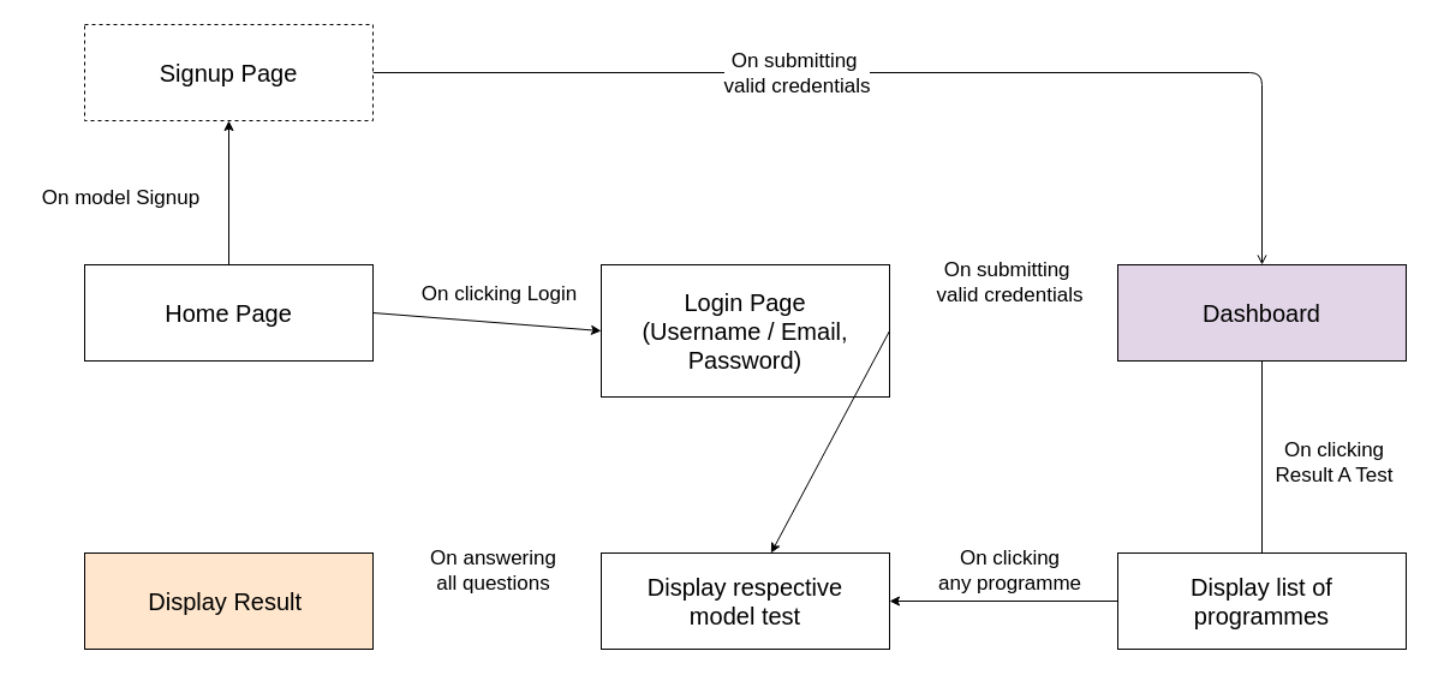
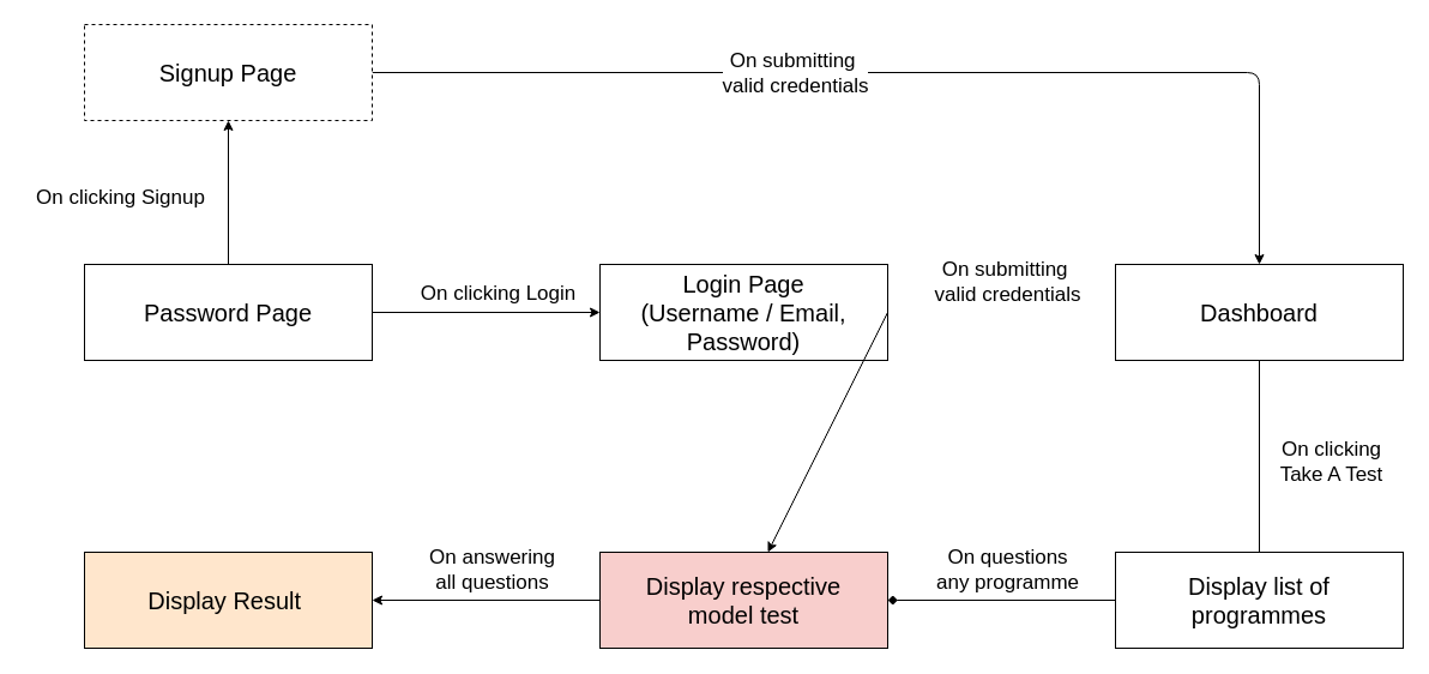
  <mxCell id="0" />
  <mxCell id="1" parent="0" />
- <mxCell id="2" value="&lt;font style=&quot;font-size: 20px;&quot;&gt;Login Page&lt;br&gt;(Username / Email, Password)&lt;br&gt;&lt;/font&gt;" style="rounded=0;whiteSpace=wrap;html=1;" parent="1" vertex="1"><mxGeometry x="500" y="220" width="240" height="110" as="geometry" /></mxCell>
+ <mxCell id="2" value="&lt;font style=&quot;font-size: 20px;&quot;&gt;Login Page&lt;br&gt;(Username / Email, Password)&lt;br&gt;&lt;/font&gt;" style="rounded=0;whiteSpace=wrap;html=1;" parent="1" vertex="1"><mxGeometry x="500" y="220" width="240" height="80" as="geometry" /></mxCell>
  <mxCell id="3" value="" style="endArrow=classic;html=1;rounded=0;exitX=1;exitY=0.5;exitDx=0;exitDy=0;entryX=0;entryY=0.5;entryDx=0;entryDy=0;" parent="1" source="14" target="2" edge="1"><mxGeometry width="50" height="50" relative="1" as="geometry"><mxPoint x="310" y="260" as="sourcePoint" /><mxPoint x="510" y="340" as="targetPoint" /></mxGeometry></mxCell>
  <mxCell id="4" value="&lt;font style=&quot;font-size: 17px;&quot;&gt;On clicking Login&lt;/font&gt;" style="text;html=1;align=center;verticalAlign=middle;resizable=0;points=[];autosize=1;strokeColor=none;fillColor=none;" parent="1" vertex="1"><mxGeometry x="340" y="230" width="150" height="30" as="geometry" /></mxCell>
  <mxCell id="5" value="" style="endArrow=classic;html=1;rounded=0;exitX=1;exitY=0.5;exitDx=0;exitDy=0;" parent="1" source="2" target="12" edge="1"><mxGeometry width="50" height="50" relative="1" as="geometry"><mxPoint x="740" y="260" as="sourcePoint" /><mxPoint x="930" y="260" as="targetPoint" /></mxGeometry></mxCell>
- <mxCell id="6" value="&lt;font style=&quot;font-size: 20px;&quot;&gt;Dashboard&lt;br&gt;&lt;/font&gt;" style="rounded=0;whiteSpace=wrap;html=1;fillColor=#e1d5e7;" parent="1" vertex="1"><mxGeometry x="930" y="220" width="240" height="80" as="geometry" /></mxCell>
+ <mxCell id="6" value="&lt;font style=&quot;font-size: 20px;&quot;&gt;Dashboard&lt;br&gt;&lt;/font&gt;" style="rounded=0;whiteSpace=wrap;html=1;" parent="1" vertex="1"><mxGeometry x="930" y="220" width="240" height="80" as="geometry" /></mxCell>
  <mxCell id="7" value="&lt;font style=&quot;font-size: 17px;&quot;&gt;On submitting&amp;nbsp;&lt;br&gt;valid credentials&lt;br&gt;&lt;/font&gt;" style="text;html=1;align=center;verticalAlign=middle;resizable=0;points=[];autosize=1;strokeColor=none;fillColor=none;" parent="1" vertex="1"><mxGeometry x="770" y="210" width="140" height="50" as="geometry" /></mxCell>
  <mxCell id="8" value="" style="endArrow=none;html=1;rounded=0;exitX=0.5;exitY=1;exitDx=0;exitDy=0;entryX=0.5;entryY=0;entryDx=0;entryDy=0;" parent="1" source="6" target="9" edge="1"><mxGeometry width="50" height="50" relative="1" as="geometry"><mxPoint x="860" y="470" as="sourcePoint" /><mxPoint x="1050" y="460" as="targetPoint" /></mxGeometry></mxCell>
  <mxCell id="9" value="&lt;font style=&quot;font-size: 20px;&quot;&gt;Display list of&lt;br&gt;programmes&lt;br&gt;&lt;/font&gt;" style="rounded=0;whiteSpace=wrap;html=1;" parent="1" vertex="1"><mxGeometry x="930" y="460" width="240" height="80" as="geometry" /></mxCell>
- <mxCell id="10" value="&lt;font style=&quot;font-size: 17px;&quot;&gt;On clicking&lt;br&gt;Result A Test&lt;br&gt;&lt;/font&gt;" style="text;html=1;align=center;verticalAlign=middle;resizable=0;points=[];autosize=1;strokeColor=none;fillColor=none;" parent="1" vertex="1"><mxGeometry x="1060" y="360" width="100" height="50" as="geometry" /></mxCell>
- <mxCell id="11" value="" style="endArrow=classic;html=1;rounded=0;exitX=0;exitY=0.5;exitDx=0;exitDy=0;entryX=1;entryY=0.5;entryDx=0;entryDy=0;" parent="1" source="9" target="12" edge="1"><mxGeometry width="50" height="50" relative="1" as="geometry"><mxPoint x="1049.29" y="540" as="sourcePoint" /><mxPoint x="1049" y="700" as="targetPoint" /></mxGeometry></mxCell>
- <mxCell id="12" value="&lt;font style=&quot;font-size: 20px;&quot;&gt;Display respective&lt;br&gt;model test&lt;br&gt;&lt;/font&gt;" style="rounded=0;whiteSpace=wrap;html=1;" parent="1" vertex="1"><mxGeometry x="500" y="460" width="240" height="80" as="geometry" /></mxCell>
- <mxCell id="13" value="&lt;font style=&quot;font-size: 17px;&quot;&gt;On clicking&lt;br&gt;any programme&lt;br&gt;&lt;/font&gt;" style="text;html=1;align=center;verticalAlign=middle;resizable=0;points=[];autosize=1;strokeColor=none;fillColor=none;" parent="1" vertex="1"><mxGeometry x="770" y="450" width="140" height="50" as="geometry" /></mxCell>
- <mxCell id="14" value="&lt;font style=&quot;font-size: 20px;&quot;&gt;Home Page&lt;br&gt;&lt;/font&gt;" style="rounded=0;whiteSpace=wrap;html=1;" parent="1" vertex="1"><mxGeometry x="70" y="220" width="240" height="80" as="geometry" /></mxCell>
+ <mxCell id="10" value="&lt;font style=&quot;font-size: 17px;&quot;&gt;On clicking&lt;br&gt;Take A Test&lt;br&gt;&lt;/font&gt;" style="text;html=1;align=center;verticalAlign=middle;resizable=0;points=[];autosize=1;strokeColor=none;fillColor=none;" parent="1" vertex="1"><mxGeometry x="1060" y="360" width="100" height="50" as="geometry" /></mxCell>
+ <mxCell id="11" value="" style="endArrow=diamond;html=1;rounded=0;exitX=0;exitY=0.5;exitDx=0;exitDy=0;entryX=1;entryY=0.5;entryDx=0;entryDy=0;" parent="1" source="9" target="12" edge="1"><mxGeometry width="50" height="50" relative="1" as="geometry"><mxPoint x="1049.29" y="540" as="sourcePoint" /><mxPoint x="1049" y="700" as="targetPoint" /></mxGeometry></mxCell>
+ <mxCell id="12" value="&lt;font style=&quot;font-size: 20px;&quot;&gt;Display respective&lt;br&gt;model test&lt;br&gt;&lt;/font&gt;" style="rounded=0;whiteSpace=wrap;html=1;fillColor=#f8cecc;" parent="1" vertex="1"><mxGeometry x="500" y="460" width="240" height="80" as="geometry" /></mxCell>
+ <mxCell id="13" value="&lt;font style=&quot;font-size: 17px;&quot;&gt;On questions&lt;br&gt;any programme&lt;br&gt;&lt;/font&gt;" style="text;html=1;align=center;verticalAlign=middle;resizable=0;points=[];autosize=1;strokeColor=none;fillColor=none;" parent="1" vertex="1"><mxGeometry x="770" y="450" width="140" height="50" as="geometry" /></mxCell>
+ <mxCell id="14" value="&lt;font style=&quot;font-size: 20px;&quot;&gt;Password Page&lt;br&gt;&lt;/font&gt;" style="rounded=0;whiteSpace=wrap;html=1;" parent="1" vertex="1"><mxGeometry x="70" y="220" width="240" height="80" as="geometry" /></mxCell>
  <mxCell id="15" value="&lt;font style=&quot;font-size: 20px;&quot;&gt;Display Result&amp;nbsp;&lt;br&gt;&lt;/font&gt;" style="rounded=0;whiteSpace=wrap;html=1;fillColor=#ffe6cc;" parent="1" vertex="1"><mxGeometry x="70" y="460" width="240" height="80" as="geometry" /></mxCell>
+ <mxCell id="16" value="" style="endArrow=classic;html=1;rounded=0;entryX=1;entryY=0.5;entryDx=0;entryDy=0;exitX=0;exitY=0.5;exitDx=0;exitDy=0;" parent="1" source="12" target="15" edge="1"><mxGeometry width="50" height="50" relative="1" as="geometry"><mxPoint x="1050" y="780" as="sourcePoint" /><mxPoint x="1049.58" y="920" as="targetPoint" /></mxGeometry></mxCell>
  <mxCell id="17" value="&lt;font style=&quot;font-size: 17px;&quot;&gt;On answering&lt;br&gt;all questions&lt;br&gt;&lt;/font&gt;" style="text;html=1;align=center;verticalAlign=middle;resizable=0;points=[];autosize=1;strokeColor=none;fillColor=none;" parent="1" vertex="1"><mxGeometry x="350" y="450" width="120" height="50" as="geometry" /></mxCell>
  <mxCell id="18" value="" style="endArrow=classic;html=1;rounded=0;exitX=0.5;exitY=0;exitDx=0;exitDy=0;entryX=0.5;entryY=1;entryDx=0;entryDy=0;" parent="1" source="14" target="21" edge="1"><mxGeometry width="50" height="50" relative="1" as="geometry"><mxPoint x="189.79" y="300" as="sourcePoint" /><mxPoint x="189.79" y="460" as="targetPoint" /></mxGeometry></mxCell>
- <mxCell id="19" style="edgeStyle=orthogonalEdgeStyle;rounded=1;orthogonalLoop=1;jettySize=auto;html=1;exitX=1;exitY=0.5;exitDx=0;exitDy=0;entryX=0.5;entryY=0;entryDx=0;entryDy=0;strokeColor=default;endArrow=open;" edge="1" parent="1" source="21" target="6"><mxGeometry relative="1" as="geometry" /></mxCell>
+ <mxCell id="19" style="edgeStyle=orthogonalEdgeStyle;rounded=1;orthogonalLoop=1;jettySize=auto;html=1;exitX=1;exitY=0.5;exitDx=0;exitDy=0;entryX=0.5;entryY=0;entryDx=0;entryDy=0;strokeColor=default;" edge="1" parent="1" source="21" target="6"><mxGeometry relative="1" as="geometry" /></mxCell>
  <mxCell id="20" value="&lt;font style=&quot;font-size: 17px;&quot;&gt;On submitting&amp;nbsp;&lt;br style=&quot;border-color: var(--border-color);&quot;&gt;valid credentials&lt;/font&gt;" style="edgeLabel;html=1;align=center;verticalAlign=middle;resizable=0;points=[];" vertex="1" connectable="0" parent="19"><mxGeometry x="-0.218" relative="1" as="geometry"><mxPoint as="offset" /></mxGeometry></mxCell>
  <mxCell id="21" value="&lt;font style=&quot;font-size: 20px;&quot;&gt;Signup Page&lt;br&gt;&lt;/font&gt;" style="rounded=0;whiteSpace=wrap;html=1;dashed=1;" parent="1" vertex="1"><mxGeometry x="70" y="20" width="240" height="80" as="geometry" /></mxCell>
- <mxCell id="22" value="&lt;font style=&quot;font-size: 17px;&quot;&gt;On model Signup&lt;/font&gt;" style="text;html=1;align=center;verticalAlign=middle;resizable=0;points=[];autosize=1;strokeColor=none;fillColor=none;" parent="1" vertex="1"><mxGeometry x="20" y="150" width="160" height="30" as="geometry" /></mxCell>
+ <mxCell id="22" value="&lt;font style=&quot;font-size: 17px;&quot;&gt;On clicking Signup&lt;/font&gt;" style="text;html=1;align=center;verticalAlign=middle;resizable=0;points=[];autosize=1;strokeColor=none;fillColor=none;" parent="1" vertex="1"><mxGeometry x="20" y="150" width="160" height="30" as="geometry" /></mxCell>
